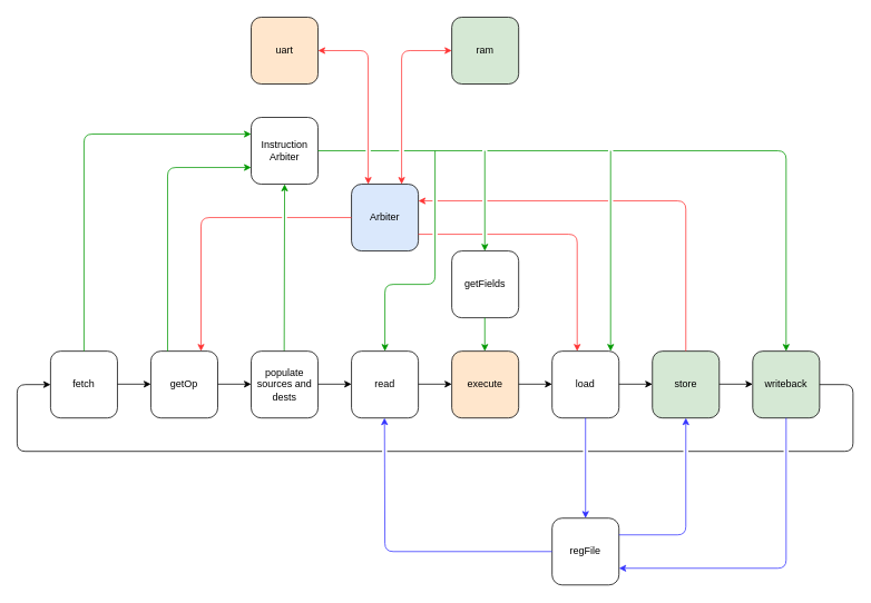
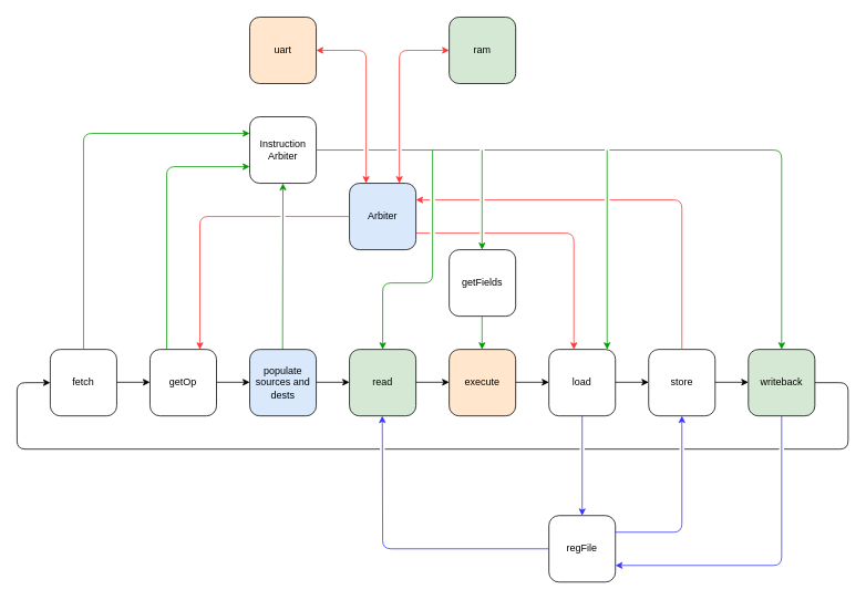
  <mxCell id="0" />
  <mxCell id="1" parent="0" />
  <mxCell id="2" value="fetch" style="rounded=1;whiteSpace=wrap;html=1;" parent="1" vertex="1"><mxGeometry x="60" y="420" width="80" height="80" as="geometry" /></mxCell>
  <mxCell id="3" value="getOp" style="rounded=1;whiteSpace=wrap;html=1;" parent="1" vertex="1"><mxGeometry x="180" y="420" width="80" height="80" as="geometry" /></mxCell>
- <mxCell id="4" value="read" style="rounded=1;whiteSpace=wrap;html=1;" parent="1" vertex="1"><mxGeometry x="420" y="420" width="80" height="80" as="geometry" /></mxCell>
+ <mxCell id="4" value="read" style="rounded=1;whiteSpace=wrap;html=1;fillColor=#d5e8d4;" parent="1" vertex="1"><mxGeometry x="420" y="420" width="80" height="80" as="geometry" /></mxCell>
  <mxCell id="5" value="execute" style="rounded=1;whiteSpace=wrap;html=1;fillColor=#ffe6cc;" parent="1" vertex="1"><mxGeometry x="540" y="420" width="80" height="80" as="geometry" /></mxCell>
  <mxCell id="6" value="load" style="rounded=1;whiteSpace=wrap;html=1;" parent="1" vertex="1"><mxGeometry x="660" y="420" width="80" height="80" as="geometry" /></mxCell>
- <mxCell id="7" value="store" style="rounded=1;whiteSpace=wrap;html=1;fillColor=#d5e8d4;" parent="1" vertex="1"><mxGeometry x="780" y="420" width="80" height="80" as="geometry" /></mxCell>
+ <mxCell id="7" value="store" style="rounded=1;whiteSpace=wrap;html=1;" parent="1" vertex="1"><mxGeometry x="780" y="420" width="80" height="80" as="geometry" /></mxCell>
  <mxCell id="8" value="writeback" style="rounded=1;whiteSpace=wrap;html=1;fillColor=#d5e8d4;" parent="1" vertex="1"><mxGeometry x="900" y="420" width="80" height="80" as="geometry" /></mxCell>
  <mxCell id="9" value="getFields" style="rounded=1;whiteSpace=wrap;html=1;" parent="1" vertex="1"><mxGeometry x="540" y="300" width="80" height="80" as="geometry" /></mxCell>
  <mxCell id="10" value="regFile" style="rounded=1;whiteSpace=wrap;html=1;" parent="1" vertex="1"><mxGeometry x="660" y="620" width="80" height="80" as="geometry" /></mxCell>
  <mxCell id="11" value="" style="endArrow=classic;html=1;strokeColor=#3333FF;" parent="1" edge="1"><mxGeometry width="50" height="50" relative="1" as="geometry"><mxPoint x="660" y="660" as="sourcePoint" /><mxPoint x="459.5" y="500" as="targetPoint" /><Array as="points"><mxPoint x="460" y="660" /></Array></mxGeometry></mxCell>
  <mxCell id="12" value="" style="endArrow=classic;html=1;strokeColor=#3333FF;" parent="1" edge="1"><mxGeometry width="50" height="50" relative="1" as="geometry"><mxPoint x="740" y="640" as="sourcePoint" /><mxPoint x="820" y="500" as="targetPoint" /><Array as="points"><mxPoint x="820" y="640" /></Array></mxGeometry></mxCell>
  <mxCell id="13" value="" style="endArrow=classic;html=1;strokeColor=#3333FF;" parent="1" edge="1"><mxGeometry width="50" height="50" relative="1" as="geometry"><mxPoint x="700" y="500" as="sourcePoint" /><mxPoint x="700" y="620" as="targetPoint" /></mxGeometry></mxCell>
  <mxCell id="14" value="" style="endArrow=classic;html=1;strokeColor=#009900;" parent="1" edge="1"><mxGeometry width="50" height="50" relative="1" as="geometry"><mxPoint x="579.5" y="380" as="sourcePoint" /><mxPoint x="579.5" y="420" as="targetPoint" /></mxGeometry></mxCell>
  <mxCell id="15" value="" style="endArrow=classic;html=1;" parent="1" edge="1"><mxGeometry width="50" height="50" relative="1" as="geometry"><mxPoint x="140" y="459.5" as="sourcePoint" /><mxPoint x="180" y="459.5" as="targetPoint" /></mxGeometry></mxCell>
  <mxCell id="16" value="" style="endArrow=classic;html=1;" parent="1" edge="1"><mxGeometry width="50" height="50" relative="1" as="geometry"><mxPoint x="260" y="459.5" as="sourcePoint" /><mxPoint x="300" y="459.5" as="targetPoint" /></mxGeometry></mxCell>
  <mxCell id="17" value="" style="endArrow=classic;html=1;" parent="1" edge="1"><mxGeometry width="50" height="50" relative="1" as="geometry"><mxPoint x="500" y="459.5" as="sourcePoint" /><mxPoint x="540" y="459.5" as="targetPoint" /></mxGeometry></mxCell>
  <mxCell id="18" value="" style="endArrow=classic;html=1;" parent="1" edge="1"><mxGeometry width="50" height="50" relative="1" as="geometry"><mxPoint x="620" y="459.5" as="sourcePoint" /><mxPoint x="660" y="459.5" as="targetPoint" /></mxGeometry></mxCell>
  <mxCell id="19" value="" style="endArrow=classic;html=1;" parent="1" edge="1"><mxGeometry width="50" height="50" relative="1" as="geometry"><mxPoint x="740" y="459.5" as="sourcePoint" /><mxPoint x="780" y="459.5" as="targetPoint" /></mxGeometry></mxCell>
  <mxCell id="20" value="" style="endArrow=classic;html=1;" parent="1" edge="1"><mxGeometry width="50" height="50" relative="1" as="geometry"><mxPoint x="860" y="459.5" as="sourcePoint" /><mxPoint x="900" y="459.5" as="targetPoint" /></mxGeometry></mxCell>
  <mxCell id="21" value="Arbiter" style="rounded=1;whiteSpace=wrap;html=1;fillColor=#dae8fc;" parent="1" vertex="1"><mxGeometry x="420" y="220" width="80" height="80" as="geometry" /></mxCell>
  <mxCell id="22" value="Instruction Arbiter" style="rounded=1;whiteSpace=wrap;html=1;" parent="1" vertex="1"><mxGeometry x="300" width="80" height="80" as="geometry" y="140" /></mxCell>
  <mxCell id="23" value="" style="endArrow=classic;html=1;strokeColor=#009900;" parent="1" edge="1"><mxGeometry width="50" height="50" relative="1" as="geometry"><mxPoint x="339.5" y="420" as="sourcePoint" /><mxPoint x="340" y="220" as="targetPoint" /></mxGeometry></mxCell>
  <mxCell id="24" value="" style="endArrow=classic;html=1;strokeColor=#009900;" parent="1" edge="1"><mxGeometry width="50" height="50" relative="1" as="geometry"><mxPoint x="579.5" y="180" as="sourcePoint" /><mxPoint x="579.5" y="300" as="targetPoint" /></mxGeometry></mxCell>
  <mxCell id="25" value="" style="endArrow=classic;html=1;jumpStyle=gap;strokeColor=#FF3333;" parent="1" edge="1"><mxGeometry width="50" height="50" relative="1" as="geometry"><mxPoint x="420" y="260" as="sourcePoint" /><mxPoint x="240" y="420" as="targetPoint" /><Array as="points"><mxPoint x="240" y="260" /></Array></mxGeometry></mxCell>
  <mxCell id="26" value="" style="endArrow=classic;html=1;strokeColor=#009900;" parent="1" edge="1"><mxGeometry width="50" height="50" relative="1" as="geometry"><mxPoint x="730" y="180" as="sourcePoint" /><mxPoint x="730" y="420" as="targetPoint" /></mxGeometry></mxCell>
  <mxCell id="27" value="" style="endArrow=classic;html=1;strokeColor=#3333FF;" parent="1" edge="1"><mxGeometry width="50" height="50" relative="1" as="geometry"><mxPoint x="940" y="500" as="sourcePoint" /><mxPoint x="740" y="680" as="targetPoint" /><Array as="points"><mxPoint x="940" y="680" /></Array></mxGeometry></mxCell>
  <mxCell id="28" value="" style="endArrow=classic;html=1;jumpStyle=gap;" parent="1" edge="1"><mxGeometry width="50" height="50" relative="1" as="geometry"><mxPoint x="980" y="460" as="sourcePoint" /><mxPoint x="60" y="460" as="targetPoint" /><Array as="points"><mxPoint x="1020" y="460" /><mxPoint x="1020" y="540" /><mxPoint y="540" x="20" /><mxPoint y="460" x="20" /></Array></mxGeometry></mxCell>
  <mxCell id="29" value="uart" style="rounded=1;whiteSpace=wrap;html=1;fillColor=#ffe6cc;" parent="1" vertex="1"><mxGeometry x="300" y="20" width="80" height="80" as="geometry" /></mxCell>
  <mxCell id="30" value="ram" style="rounded=1;whiteSpace=wrap;html=1;fillColor=#d5e8d4;" parent="1" vertex="1"><mxGeometry x="540" y="20" width="80" height="80" as="geometry" /></mxCell>
  <mxCell id="31" value="" style="endArrow=classic;startArrow=classic;html=1;strokeColor=#FF3333;" parent="1" edge="1"><mxGeometry width="50" height="50" relative="1" as="geometry"><mxPoint x="380" y="60" as="sourcePoint" /><mxPoint x="440" y="220" as="targetPoint" /><Array as="points"><mxPoint x="440" y="60" /></Array></mxGeometry></mxCell>
  <mxCell id="32" value="" style="endArrow=classic;startArrow=classic;html=1;strokeColor=#FF3333;" parent="1" edge="1"><mxGeometry width="50" height="50" relative="1" as="geometry"><mxPoint x="540" y="60" as="sourcePoint" /><mxPoint x="480" y="220" as="targetPoint" /><Array as="points"><mxPoint x="480" y="60" /></Array></mxGeometry></mxCell>
  <mxCell id="33" value="" style="endArrow=classic;html=1;jumpStyle=gap;strokeColor=#009900;" parent="1" edge="1"><mxGeometry width="50" height="50" relative="1" as="geometry"><mxPoint x="380" y="180" as="sourcePoint" /><mxPoint x="940" y="420" as="targetPoint" /><Array as="points"><mxPoint x="940" y="180" /></Array></mxGeometry></mxCell>
  <mxCell id="34" value="" style="endArrow=classic;html=1;strokeColor=#009900;" parent="1" edge="1"><mxGeometry width="50" height="50" relative="1" as="geometry"><mxPoint x="520" y="180" as="sourcePoint" /><mxPoint x="460" y="420" as="targetPoint" /><Array as="points"><mxPoint x="520" y="340" /><mxPoint x="460" y="340" /></Array></mxGeometry></mxCell>
  <mxCell id="35" value="" style="endArrow=classic;html=1;jumpStyle=gap;strokeColor=#FF3333;" parent="1" edge="1"><mxGeometry width="50" height="50" relative="1" as="geometry"><mxPoint x="820" y="420" as="sourcePoint" /><mxPoint x="500" y="240" as="targetPoint" /><Array as="points"><mxPoint x="820" y="240" /></Array></mxGeometry></mxCell>
  <mxCell id="36" value="" style="endArrow=classic;html=1;jumpStyle=gap;strokeColor=#FF3333;" parent="1" edge="1"><mxGeometry width="50" height="50" relative="1" as="geometry"><mxPoint x="500" y="280" as="sourcePoint" /><mxPoint x="690" y="420" as="targetPoint" /><Array as="points"><mxPoint x="690" y="280" /></Array></mxGeometry></mxCell>
- <mxCell id="37" value="populate sources and dests" style="rounded=1;whiteSpace=wrap;html=1;" vertex="1" parent="1"><mxGeometry x="300" y="420" width="80" height="80" as="geometry" /></mxCell>
+ <mxCell id="37" value="populate sources and dests" style="rounded=1;whiteSpace=wrap;html=1;fillColor=#dae8fc;" vertex="1" parent="1"><mxGeometry x="300" y="420" width="80" height="80" as="geometry" /></mxCell>
  <mxCell id="38" value="" style="endArrow=classic;html=1;" edge="1" parent="1"><mxGeometry width="50" height="50" relative="1" as="geometry"><mxPoint x="380" y="459.5" as="sourcePoint" /><mxPoint x="420" y="459.5" as="targetPoint" /></mxGeometry></mxCell>
  <mxCell id="39" value="" style="endArrow=classic;html=1;strokeColor=#009900;" edge="1" parent="1"><mxGeometry width="50" height="50" relative="1" as="geometry"><mxPoint x="200" y="420" as="sourcePoint" /><mxPoint x="300" y="200" as="targetPoint" /><Array as="points"><mxPoint x="200" y="200" /></Array></mxGeometry></mxCell>
  <mxCell id="40" value="" style="endArrow=classic;html=1;strokeColor=#009900;" edge="1" parent="1"><mxGeometry width="50" height="50" relative="1" as="geometry"><mxPoint x="100" y="420" as="sourcePoint" /><mxPoint x="300" y="160" as="targetPoint" /><Array as="points"><mxPoint x="100" y="160" /></Array></mxGeometry></mxCell>
